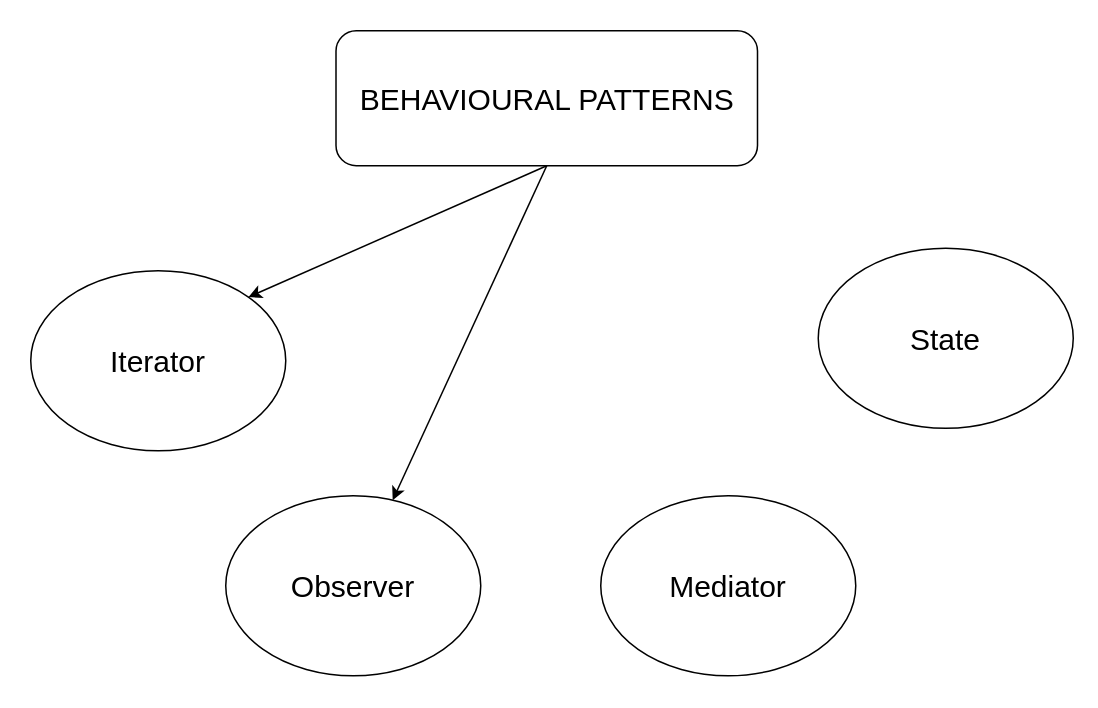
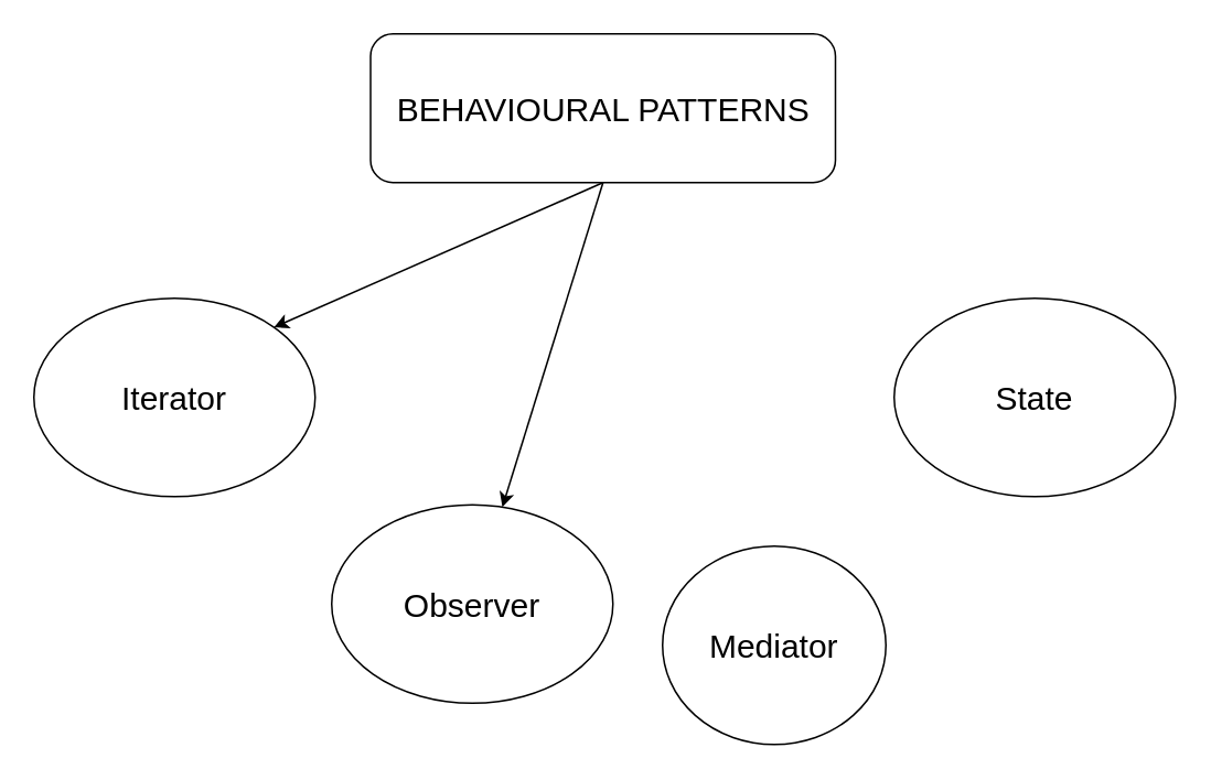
  <mxCell id="0" />
  <mxCell id="1" parent="0" />
  <mxCell id="2" value="BEHAVIOURAL PATTERNS" style="rounded=1;whiteSpace=wrap;html=1;fontSize=20;" vertex="1" parent="1"><mxGeometry x="223.5" y="20" width="281" height="90" as="geometry" /></mxCell>
  <mxCell id="3" value="Iterator" style="ellipse;whiteSpace=wrap;html=1;fontSize=20;" vertex="1" parent="1"><mxGeometry x="20" y="180" width="170" height="120" as="geometry" /></mxCell>
- <mxCell id="4" value="Observer" style="ellipse;whiteSpace=wrap;html=1;fontSize=20;" vertex="1" parent="1"><mxGeometry x="150" y="330" width="170" height="120" as="geometry" /></mxCell>
- <mxCell id="5" value="State" style="ellipse;whiteSpace=wrap;html=1;fontSize=20;" vertex="1" parent="1"><mxGeometry x="545" y="165" width="170" height="120" as="geometry" /></mxCell>
+ <mxCell id="4" value="Observer" style="ellipse;whiteSpace=wrap;html=1;fontSize=20;" vertex="1" parent="1"><mxGeometry x="200" y="305" width="170" height="120" as="geometry" /></mxCell>
+ <mxCell id="5" value="State" style="ellipse;whiteSpace=wrap;html=1;fontSize=20;" vertex="1" parent="1"><mxGeometry x="540" y="180" width="170" height="120" as="geometry" /></mxCell>
  <mxCell id="6" value="" style="endArrow=classic;html=1;fontSize=20;exitX=0.5;exitY=1;exitDx=0;exitDy=0;entryX=1;entryY=0;entryDx=0;entryDy=0;" edge="1" parent="1" source="2" target="3"><mxGeometry width="50" height="50" relative="1" as="geometry"><mxPoint x="340" y="500" as="sourcePoint" /><mxPoint x="390" y="450" as="targetPoint" /></mxGeometry></mxCell>
  <mxCell id="7" value="" style="endArrow=classic;html=1;fontSize=20;exitX=0.5;exitY=1;exitDx=0;exitDy=0;" edge="1" parent="1" source="2" target="4"><mxGeometry width="50" height="50" relative="1" as="geometry"><mxPoint x="388.9" y="160" as="sourcePoint" /><mxPoint x="190.004" y="247.574" as="targetPoint" /></mxGeometry></mxCell>
- <mxCell id="8" value="Mediator" style="ellipse;whiteSpace=wrap;html=1;fontSize=20;" vertex="1" parent="1"><mxGeometry x="400" y="330" width="170" height="120" as="geometry" /></mxCell>
+ <mxCell id="8" value="Mediator" style="ellipse;whiteSpace=wrap;html=1;fontSize=20;" vertex="1" parent="1"><mxGeometry x="400" y="330" width="135" height="120" as="geometry" /></mxCell>
